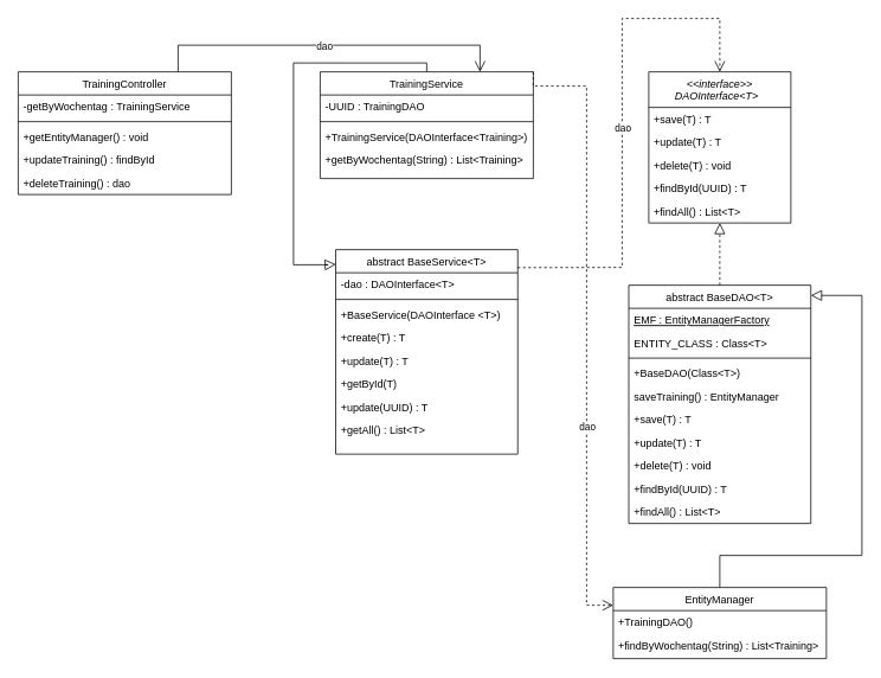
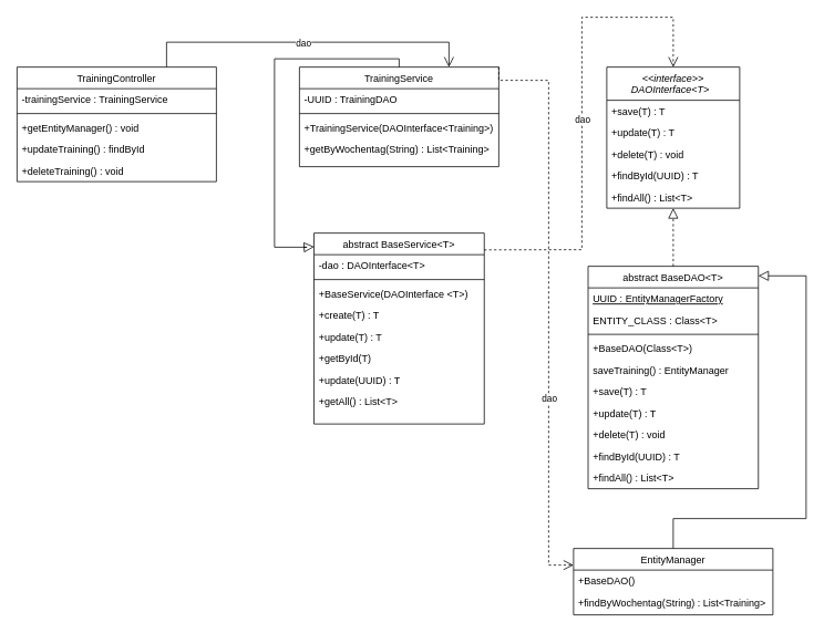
  <mxCell id="0" />
  <mxCell id="1" parent="0" />
  <mxCell id="2" value="&lt;&lt;interface&gt;&gt;&#10;DAOInterface&lt;T&gt;  " style="swimlane;fontStyle=2;align=center;verticalAlign=top;childLayout=stackLayout;horizontal=1;startSize=40;horizontalStack=0;resizeParent=1;resizeLast=0;collapsible=1;marginBottom=0;rounded=0;shadow=0;strokeWidth=1;" parent="1" vertex="1"><mxGeometry x="730" y="80" width="160" height="170" as="geometry"><mxRectangle x="230" y="140" width="160" height="26" as="alternateBounds" /></mxGeometry></mxCell>
  <mxCell id="3" value="+save(T) : T" style="text;align=left;verticalAlign=top;spacingLeft=4;spacingRight=4;overflow=hidden;rotatable=0;points=[[0,0.5],[1,0.5]];portConstraint=eastwest;" parent="2" vertex="1"><mxGeometry y="40" width="160" height="26" as="geometry" /></mxCell>
  <mxCell id="4" value="+update(T) : T" style="text;align=left;verticalAlign=top;spacingLeft=4;spacingRight=4;overflow=hidden;rotatable=0;points=[[0,0.5],[1,0.5]];portConstraint=eastwest;" parent="2" vertex="1"><mxGeometry y="66" width="160" height="26" as="geometry" /></mxCell>
  <mxCell id="5" value="+delete(T) : void" style="text;align=left;verticalAlign=top;spacingLeft=4;spacingRight=4;overflow=hidden;rotatable=0;points=[[0,0.5],[1,0.5]];portConstraint=eastwest;" parent="2" vertex="1"><mxGeometry y="92" width="160" height="26" as="geometry" /></mxCell>
  <mxCell id="6" value="+findById(UUID) : T" style="text;align=left;verticalAlign=top;spacingLeft=4;spacingRight=4;overflow=hidden;rotatable=0;points=[[0,0.5],[1,0.5]];portConstraint=eastwest;" parent="2" vertex="1"><mxGeometry y="118" width="160" height="26" as="geometry" /></mxCell>
  <mxCell id="7" value="+findAll() : List&lt;T&gt;" style="text;align=left;verticalAlign=top;spacingLeft=4;spacingRight=4;overflow=hidden;rotatable=0;points=[[0,0.5],[1,0.5]];portConstraint=eastwest;" parent="2" vertex="1"><mxGeometry y="144" width="160" height="26" as="geometry" /></mxCell>
  <mxCell id="8" value="abstract BaseDAO&lt;T&gt;" style="swimlane;fontStyle=0;align=center;verticalAlign=top;childLayout=stackLayout;horizontal=1;startSize=26;horizontalStack=0;resizeParent=1;resizeLast=0;collapsible=1;marginBottom=0;rounded=0;shadow=0;strokeWidth=1;" parent="1" vertex="1"><mxGeometry x="707.5" y="320" width="205" height="268" as="geometry"><mxRectangle x="130" y="380" width="160" height="26" as="alternateBounds" /></mxGeometry></mxCell>
- <mxCell id="9" value="EMF : EntityManagerFactory" style="text;align=left;verticalAlign=top;spacingLeft=4;spacingRight=4;overflow=hidden;rotatable=0;points=[[0,0.5],[1,0.5]];portConstraint=eastwest;fontStyle=4" parent="8" vertex="1"><mxGeometry y="26" width="205" height="26" as="geometry" /></mxCell>
+ <mxCell id="9" value="UUID : EntityManagerFactory" style="text;align=left;verticalAlign=top;spacingLeft=4;spacingRight=4;overflow=hidden;rotatable=0;points=[[0,0.5],[1,0.5]];portConstraint=eastwest;fontStyle=4" parent="8" vertex="1"><mxGeometry y="26" width="205" height="26" as="geometry" /></mxCell>
  <mxCell id="10" value="ENTITY_CLASS : Class&lt;T&gt;" style="text;align=left;verticalAlign=top;spacingLeft=4;spacingRight=4;overflow=hidden;rotatable=0;points=[[0,0.5],[1,0.5]];portConstraint=eastwest;rounded=0;shadow=0;html=0;" parent="8" vertex="1"><mxGeometry y="52" width="205" height="26" as="geometry" /></mxCell>
  <mxCell id="11" value="" style="line;html=1;strokeWidth=1;align=left;verticalAlign=middle;spacingTop=-1;spacingLeft=3;spacingRight=3;rotatable=0;labelPosition=right;points=[];portConstraint=eastwest;" parent="8" vertex="1"><mxGeometry y="78" width="205" height="8" as="geometry" /></mxCell>
  <mxCell id="12" value="+BaseDAO(Class&lt;T&gt;)" style="text;align=left;verticalAlign=top;spacingLeft=4;spacingRight=4;overflow=hidden;rotatable=0;points=[[0,0.5],[1,0.5]];portConstraint=eastwest;" parent="8" vertex="1"><mxGeometry y="86" width="205" height="26" as="geometry" /></mxCell>
  <mxCell id="13" value="saveTraining() : EntityManager " style="text;align=left;verticalAlign=top;spacingLeft=4;spacingRight=4;overflow=hidden;rotatable=0;points=[[0,0.5],[1,0.5]];portConstraint=eastwest;" parent="8" vertex="1"><mxGeometry y="112" width="205" height="26" as="geometry" /></mxCell>
  <mxCell id="14" value="+save(T) : T" style="text;align=left;verticalAlign=top;spacingLeft=4;spacingRight=4;overflow=hidden;rotatable=0;points=[[0,0.5],[1,0.5]];portConstraint=eastwest;" parent="8" vertex="1"><mxGeometry y="138" width="205" height="26" as="geometry" /></mxCell>
  <mxCell id="15" value="+update(T) : T" style="text;align=left;verticalAlign=top;spacingLeft=4;spacingRight=4;overflow=hidden;rotatable=0;points=[[0,0.5],[1,0.5]];portConstraint=eastwest;" parent="8" vertex="1"><mxGeometry y="164" width="205" height="26" as="geometry" /></mxCell>
  <mxCell id="16" value="+delete(T) : void" style="text;align=left;verticalAlign=top;spacingLeft=4;spacingRight=4;overflow=hidden;rotatable=0;points=[[0,0.5],[1,0.5]];portConstraint=eastwest;" parent="8" vertex="1"><mxGeometry y="190" width="205" height="26" as="geometry" /></mxCell>
  <mxCell id="17" value="+findById(UUID) : T" style="text;align=left;verticalAlign=top;spacingLeft=4;spacingRight=4;overflow=hidden;rotatable=0;points=[[0,0.5],[1,0.5]];portConstraint=eastwest;" parent="8" vertex="1"><mxGeometry y="216" width="205" height="26" as="geometry" /></mxCell>
  <mxCell id="18" value="+findAll() : List&lt;T&gt;" style="text;align=left;verticalAlign=top;spacingLeft=4;spacingRight=4;overflow=hidden;rotatable=0;points=[[0,0.5],[1,0.5]];portConstraint=eastwest;" parent="8" vertex="1"><mxGeometry y="242" width="205" height="26" as="geometry" /></mxCell>
  <mxCell id="19" value="" style="endArrow=block;endSize=10;endFill=0;shadow=0;strokeWidth=1;rounded=0;curved=0;edgeStyle=elbowEdgeStyle;elbow=vertical;dashed=1;" parent="1" source="8" target="2" edge="1"><mxGeometry width="160" relative="1" as="geometry"><mxPoint x="360" y="173" as="sourcePoint" /><mxPoint x="360" y="173" as="targetPoint" /></mxGeometry></mxCell>
  <mxCell id="20" value="abstract BaseService&lt;T&gt;" style="swimlane;fontStyle=0;align=center;verticalAlign=top;childLayout=stackLayout;horizontal=1;startSize=26;horizontalStack=0;resizeParent=1;resizeLast=0;collapsible=1;marginBottom=0;rounded=0;shadow=0;strokeWidth=1;" parent="1" vertex="1"><mxGeometry x="377.5" y="280" width="205" height="230" as="geometry"><mxRectangle x="130" y="380" width="160" height="26" as="alternateBounds" /></mxGeometry></mxCell>
  <mxCell id="21" value="-dao : DAOInterface&lt;T&gt;" style="text;align=left;verticalAlign=top;spacingLeft=4;spacingRight=4;overflow=hidden;rotatable=0;points=[[0,0.5],[1,0.5]];portConstraint=eastwest;fontStyle=0" parent="20" vertex="1"><mxGeometry y="26" width="205" height="26" as="geometry" /></mxCell>
  <mxCell id="22" value="" style="line;html=1;strokeWidth=1;align=left;verticalAlign=middle;spacingTop=-1;spacingLeft=3;spacingRight=3;rotatable=0;labelPosition=right;points=[];portConstraint=eastwest;" parent="20" vertex="1"><mxGeometry y="52" width="205" height="8" as="geometry" /></mxCell>
  <mxCell id="23" value="+BaseService(DAOInterface &lt;T&gt;)" style="text;align=left;verticalAlign=top;spacingLeft=4;spacingRight=4;overflow=hidden;rotatable=0;points=[[0,0.5],[1,0.5]];portConstraint=eastwest;" parent="20" vertex="1"><mxGeometry y="60" width="205" height="26" as="geometry" /></mxCell>
  <mxCell id="24" value="+create(T) : T" style="text;align=left;verticalAlign=top;spacingLeft=4;spacingRight=4;overflow=hidden;rotatable=0;points=[[0,0.5],[1,0.5]];portConstraint=eastwest;" parent="20" vertex="1"><mxGeometry y="86" width="205" height="26" as="geometry" /></mxCell>
  <mxCell id="25" value="+update(T) : T" style="text;align=left;verticalAlign=top;spacingLeft=4;spacingRight=4;overflow=hidden;rotatable=0;points=[[0,0.5],[1,0.5]];portConstraint=eastwest;" parent="20" vertex="1"><mxGeometry y="112" width="205" height="26" as="geometry" /></mxCell>
  <mxCell id="26" value="+getById(T)" style="text;align=left;verticalAlign=top;spacingLeft=4;spacingRight=4;overflow=hidden;rotatable=0;points=[[0,0.5],[1,0.5]];portConstraint=eastwest;" parent="20" vertex="1"><mxGeometry y="138" width="205" height="26" as="geometry" /></mxCell>
  <mxCell id="27" value="+update(UUID) : T" style="text;align=left;verticalAlign=top;spacingLeft=4;spacingRight=4;overflow=hidden;rotatable=0;points=[[0,0.5],[1,0.5]];portConstraint=eastwest;" parent="20" vertex="1"><mxGeometry y="164" width="205" height="26" as="geometry" /></mxCell>
  <mxCell id="28" value="+getAll() : List&lt;T&gt;" style="text;align=left;verticalAlign=top;spacingLeft=4;spacingRight=4;overflow=hidden;rotatable=0;points=[[0,0.5],[1,0.5]];portConstraint=eastwest;" parent="20" vertex="1"><mxGeometry y="190" width="205" height="26" as="geometry" /></mxCell>
  <mxCell id="29" value="" style="endArrow=open;endSize=10;endFill=0;shadow=0;strokeWidth=1;rounded=0;edgeStyle=orthogonalEdgeStyle;elbow=horizontal;exitX=0.999;exitY=0.088;exitDx=0;exitDy=0;entryX=0.5;entryY=0;entryDx=0;entryDy=0;dashed=1;exitPerimeter=0;" parent="1" source="20" target="2" edge="1"><mxGeometry width="160" relative="1" as="geometry"><mxPoint x="730" y="151" as="sourcePoint" /><mxPoint x="520" y="-0.385" as="targetPoint" /><Array as="points"><mxPoint x="600" y="300" /><mxPoint x="700" y="300" /><mxPoint x="700" y="20" /><mxPoint x="810" y="20" /></Array></mxGeometry></mxCell>
  <mxCell id="30" value="dao" style="edgeLabel;html=1;align=center;verticalAlign=middle;resizable=0;points=[];" parent="29" vertex="1" connectable="0"><mxGeometry x="-0.03" relative="1" as="geometry"><mxPoint as="offset" /></mxGeometry></mxCell>
  <mxCell id="31" value="EntityManager" style="swimlane;fontStyle=0;align=center;verticalAlign=top;childLayout=stackLayout;horizontal=1;startSize=26;horizontalStack=0;resizeParent=1;resizeLast=0;collapsible=1;marginBottom=0;rounded=0;shadow=0;strokeWidth=1;" parent="1" vertex="1"><mxGeometry x="690" y="660" width="240" height="80" as="geometry"><mxRectangle x="130" y="380" width="160" height="26" as="alternateBounds" /></mxGeometry></mxCell>
- <mxCell id="32" value="+TrainingDAO()" style="text;align=left;verticalAlign=top;spacingLeft=4;spacingRight=4;overflow=hidden;rotatable=0;points=[[0,0.5],[1,0.5]];portConstraint=eastwest;" parent="31" vertex="1"><mxGeometry y="26" width="240" height="26" as="geometry" /></mxCell>
+ <mxCell id="32" value="+BaseDAO()" style="text;align=left;verticalAlign=top;spacingLeft=4;spacingRight=4;overflow=hidden;rotatable=0;points=[[0,0.5],[1,0.5]];portConstraint=eastwest;" parent="31" vertex="1"><mxGeometry y="26" width="240" height="26" as="geometry" /></mxCell>
  <mxCell id="33" value="+findByWochentag(String) : List&lt;Training&gt;" style="text;align=left;verticalAlign=top;spacingLeft=4;spacingRight=4;overflow=hidden;rotatable=0;points=[[0,0.5],[1,0.5]];portConstraint=eastwest;" parent="31" vertex="1"><mxGeometry y="52" width="240" height="26" as="geometry" /></mxCell>
  <mxCell id="34" value="" style="endArrow=block;endSize=10;endFill=0;shadow=0;strokeWidth=1;rounded=0;edgeStyle=orthogonalEdgeStyle;elbow=vertical;exitX=0.5;exitY=0;exitDx=0;exitDy=0;entryX=1;entryY=0.043;entryDx=0;entryDy=0;entryPerimeter=0;" parent="1" source="31" target="8" edge="1"><mxGeometry width="160" relative="1" as="geometry"><mxPoint x="630" y="410" as="sourcePoint" /><mxPoint x="662.88" y="310" as="targetPoint" /><Array as="points"><mxPoint x="810" y="624" /><mxPoint x="970" y="624" /><mxPoint x="970" y="332" /><mxPoint x="913" y="332" /></Array></mxGeometry></mxCell>
  <mxCell id="35" value="TrainingService" style="swimlane;fontStyle=0;align=center;verticalAlign=top;childLayout=stackLayout;horizontal=1;startSize=26;horizontalStack=0;resizeParent=1;resizeLast=0;collapsible=1;marginBottom=0;rounded=0;shadow=0;strokeWidth=1;" parent="1" vertex="1"><mxGeometry x="360" y="80" width="240" height="120" as="geometry"><mxRectangle x="130" y="380" width="160" height="26" as="alternateBounds" /></mxGeometry></mxCell>
  <mxCell id="36" value="-UUID : TrainingDAO" style="text;align=left;verticalAlign=top;spacingLeft=4;spacingRight=4;overflow=hidden;rotatable=0;points=[[0,0.5],[1,0.5]];portConstraint=eastwest;" parent="35" vertex="1"><mxGeometry y="26" width="240" height="26" as="geometry" /></mxCell>
  <mxCell id="37" value="" style="line;html=1;strokeWidth=1;align=left;verticalAlign=middle;spacingTop=-1;spacingLeft=3;spacingRight=3;rotatable=0;labelPosition=right;points=[];portConstraint=eastwest;" parent="35" vertex="1"><mxGeometry y="52" width="240" height="8" as="geometry" /></mxCell>
  <mxCell id="38" value="+TrainingService(DAOInterface&lt;Training&gt;)" style="text;align=left;verticalAlign=top;spacingLeft=4;spacingRight=4;overflow=hidden;rotatable=0;points=[[0,0.5],[1,0.5]];portConstraint=eastwest;" parent="35" vertex="1"><mxGeometry y="60" width="240" height="26" as="geometry" /></mxCell>
  <mxCell id="39" value="+getByWochentag(String) : List&lt;Training&gt;" style="text;align=left;verticalAlign=top;spacingLeft=4;spacingRight=4;overflow=hidden;rotatable=0;points=[[0,0.5],[1,0.5]];portConstraint=eastwest;" parent="35" vertex="1"><mxGeometry y="86" width="240" height="24" as="geometry" /></mxCell>
  <mxCell id="40" value="" style="endArrow=block;endSize=10;endFill=0;shadow=0;strokeWidth=1;rounded=0;edgeStyle=orthogonalEdgeStyle;elbow=vertical;entryX=0.001;entryY=0.072;entryDx=0;entryDy=0;exitX=0.5;exitY=0;exitDx=0;exitDy=0;entryPerimeter=0;" parent="1" source="35" target="20" edge="1"><mxGeometry width="160" relative="1" as="geometry"><mxPoint x="1143" y="70" as="sourcePoint" /><mxPoint x="840" y="70" as="targetPoint" /><Array as="points"><mxPoint x="480" y="70" /><mxPoint x="330" y="70" /><mxPoint x="330" y="297" /><mxPoint x="369" y="297" /></Array></mxGeometry></mxCell>
  <mxCell id="41" value="" style="endArrow=open;endSize=10;endFill=0;shadow=0;strokeWidth=1;rounded=0;edgeStyle=orthogonalEdgeStyle;elbow=vertical;exitX=1;exitY=0;exitDx=0;exitDy=0;dashed=1;" parent="1" source="35" edge="1"><mxGeometry width="160" relative="1" as="geometry"><mxPoint x="1220" y="110" as="sourcePoint" /><mxPoint x="690" y="680" as="targetPoint" /><Array as="points"><mxPoint x="600" y="96" /><mxPoint x="660" y="96" /><mxPoint x="660" y="680" /></Array></mxGeometry></mxCell>
  <mxCell id="42" value="dao" style="edgeLabel;html=1;align=center;verticalAlign=middle;resizable=0;points=[];" parent="41" vertex="1" connectable="0"><mxGeometry x="0.33" relative="1" as="geometry"><mxPoint as="offset" /></mxGeometry></mxCell>
  <mxCell id="43" value="TrainingController" style="swimlane;fontStyle=0;align=center;verticalAlign=top;childLayout=stackLayout;horizontal=1;startSize=26;horizontalStack=0;resizeParent=1;resizeLast=0;collapsible=1;marginBottom=0;rounded=0;shadow=0;strokeWidth=1;" parent="1" vertex="1"><mxGeometry x="20" y="80" width="240" height="138" as="geometry"><mxRectangle x="130" y="380" width="160" height="26" as="alternateBounds" /></mxGeometry></mxCell>
- <mxCell id="44" value="-getByWochentag : TrainingService" style="text;align=left;verticalAlign=top;spacingLeft=4;spacingRight=4;overflow=hidden;rotatable=0;points=[[0,0.5],[1,0.5]];portConstraint=eastwest;" parent="43" vertex="1"><mxGeometry y="26" width="240" height="26" as="geometry" /></mxCell>
+ <mxCell id="44" value="-trainingService : TrainingService" style="text;align=left;verticalAlign=top;spacingLeft=4;spacingRight=4;overflow=hidden;rotatable=0;points=[[0,0.5],[1,0.5]];portConstraint=eastwest;" parent="43" vertex="1"><mxGeometry y="26" width="240" height="26" as="geometry" /></mxCell>
  <mxCell id="45" value="" style="line;html=1;strokeWidth=1;align=left;verticalAlign=middle;spacingTop=-1;spacingLeft=3;spacingRight=3;rotatable=0;labelPosition=right;points=[];portConstraint=eastwest;" parent="43" vertex="1"><mxGeometry y="52" width="240" height="8" as="geometry" /></mxCell>
  <mxCell id="46" value="+getEntityManager() : void" style="text;align=left;verticalAlign=top;spacingLeft=4;spacingRight=4;overflow=hidden;rotatable=0;points=[[0,0.5],[1,0.5]];portConstraint=eastwest;" parent="43" vertex="1"><mxGeometry y="60" width="240" height="26" as="geometry" /></mxCell>
  <mxCell id="47" value="+updateTraining() : findById" style="text;align=left;verticalAlign=top;spacingLeft=4;spacingRight=4;overflow=hidden;rotatable=0;points=[[0,0.5],[1,0.5]];portConstraint=eastwest;" parent="43" vertex="1"><mxGeometry y="86" width="240" height="26" as="geometry" /></mxCell>
- <mxCell id="48" value="+deleteTraining() : dao" style="text;align=left;verticalAlign=top;spacingLeft=4;spacingRight=4;overflow=hidden;rotatable=0;points=[[0,0.5],[1,0.5]];portConstraint=eastwest;" parent="43" vertex="1"><mxGeometry y="112" width="240" height="26" as="geometry" /></mxCell>
+ <mxCell id="48" value="+deleteTraining() : void" style="text;align=left;verticalAlign=top;spacingLeft=4;spacingRight=4;overflow=hidden;rotatable=0;points=[[0,0.5],[1,0.5]];portConstraint=eastwest;" parent="43" vertex="1"><mxGeometry y="112" width="240" height="26" as="geometry" /></mxCell>
  <mxCell id="49" value="" style="endArrow=open;endSize=10;endFill=0;shadow=0;strokeWidth=1;rounded=0;edgeStyle=orthogonalEdgeStyle;elbow=horizontal;exitX=0.75;exitY=0;exitDx=0;exitDy=0;entryX=0.75;entryY=0;entryDx=0;entryDy=0;dashed=0;" parent="1" source="43" target="35" edge="1"><mxGeometry width="160" relative="1" as="geometry"><mxPoint x="260" y="90" as="sourcePoint" /><mxPoint x="488" y="-130" as="targetPoint" /><Array as="points"><mxPoint x="200" y="50" /><mxPoint x="540" y="50" /></Array></mxGeometry></mxCell>
  <mxCell id="50" value="dao" style="edgeLabel;html=1;align=center;verticalAlign=middle;resizable=0;points=[];" parent="49" vertex="1" connectable="0"><mxGeometry x="-0.03" relative="1" as="geometry"><mxPoint as="offset" /></mxGeometry></mxCell>
